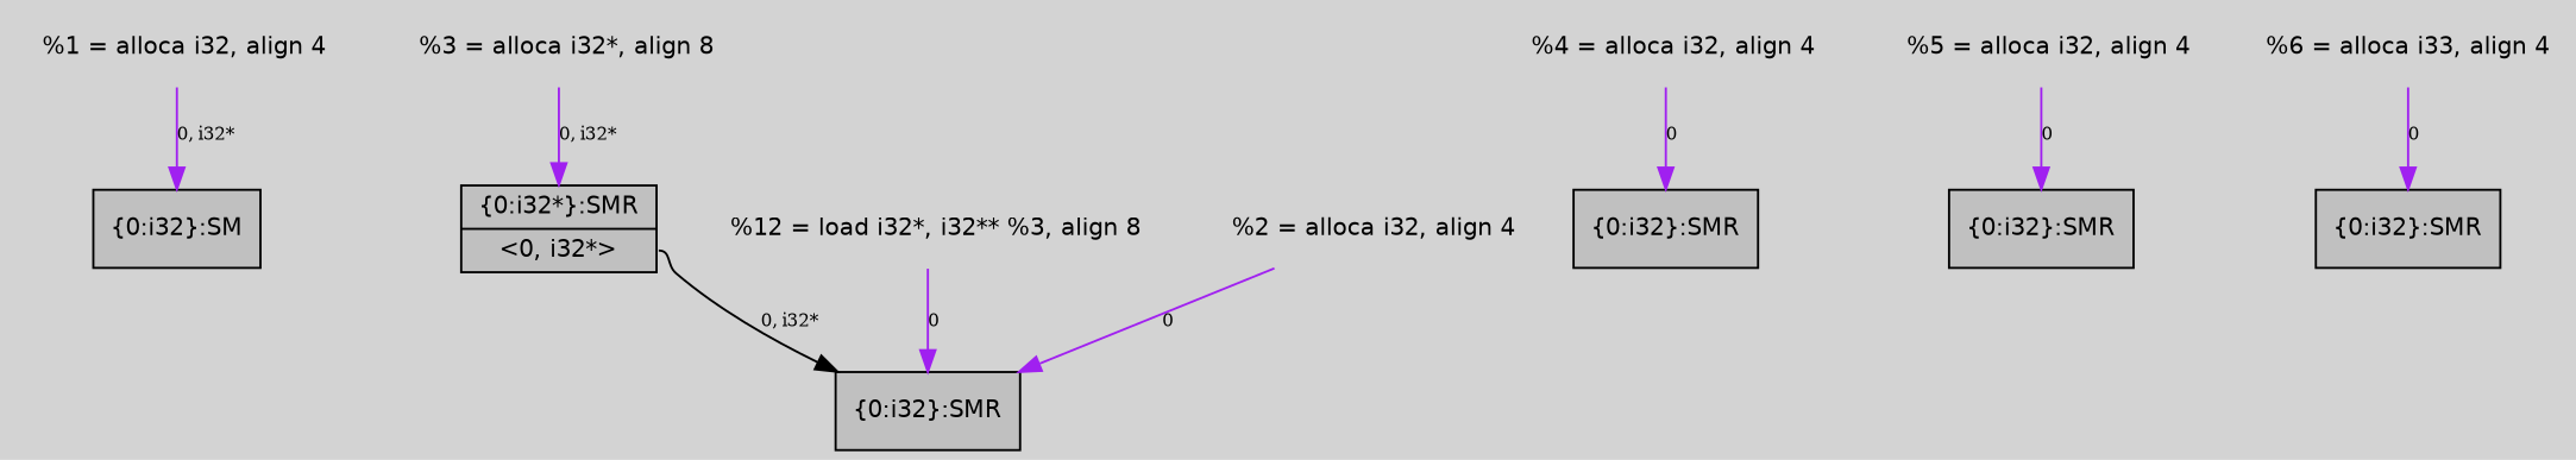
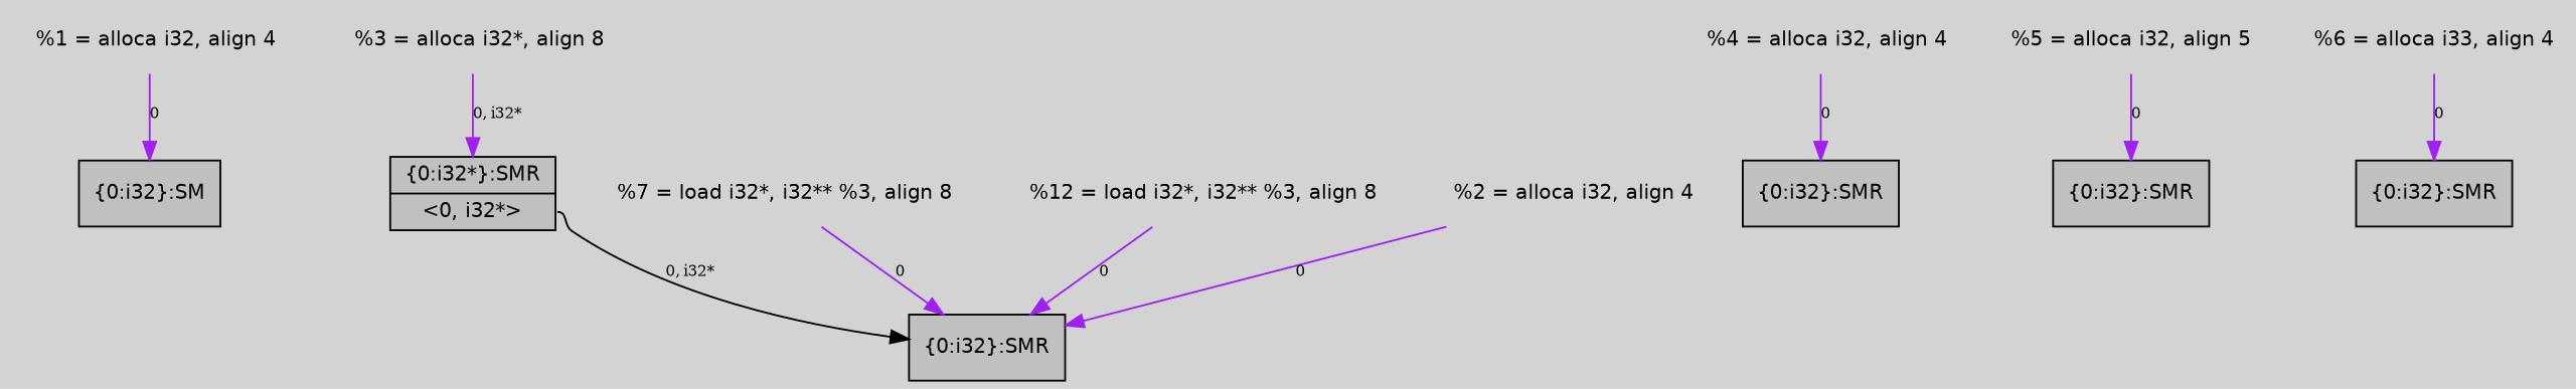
  digraph {
    bgcolor=lightgray
    fontname=Helvetica
    node [fontname=Helvetica fontsize=11 shape=plaintext]
    edge [arrowtail=tee fontsize=8 color=purple]
    n1 [fillcolor=gray label="{\{0:i32\}:SM}" shape=record style=filled]
    n2 [fillcolor=gray label="{\{0:i32\}:SMR}" shape=record style=filled]
    n3 [fillcolor=gray label="{\{0:i32*\}:SMR|{<s0>\<0, i32*\>}}" shape=record style=filled]
    n4 [fillcolor=gray label="{\{0:i32\}:SMR}" shape=record style=filled]
    n5 [fillcolor=gray label="{\{0:i32\}:SMR}" shape=record style=filled]
    n6 [fillcolor=gray label="{\{0:i32\}:SMR}" shape=record style=filled]
    n7 [label="  %3 = alloca i32*, align 8"]
    n8 [label="  %4 = alloca i32, align 4"]
+   n9 [label="  %7 = load i32*, i32** %3, align 8"]
    n10 [label="  %12 = load i32*, i32** %3, align 8"]
    n11 [label="  %1 = alloca i32, align 4"]
    n12 [label="  %2 = alloca i32, align 4"]
-   n13 [label="  %5 = alloca i32, align 4"]
+   n13 [label="%5 = alloca i32, align 5"]
    n14 [label="%6 = alloca i33, align 4"]
    n3 -> n2 [label="0, i32*" tailport=s0 color=""]
    n7 -> n3 [label="0, i32*"]
    n8 -> n4 [label=0]
+   n9 -> n2 [label=0]
    n10 -> n2 [label=0]
-   n11 -> n1 [label="0, i32*"]
+   n11 -> n1 [label=0]
    n12 -> n2 [label=0]
    n13 -> n5 [label=0]
    n14 -> n6 [label=0]
  }
